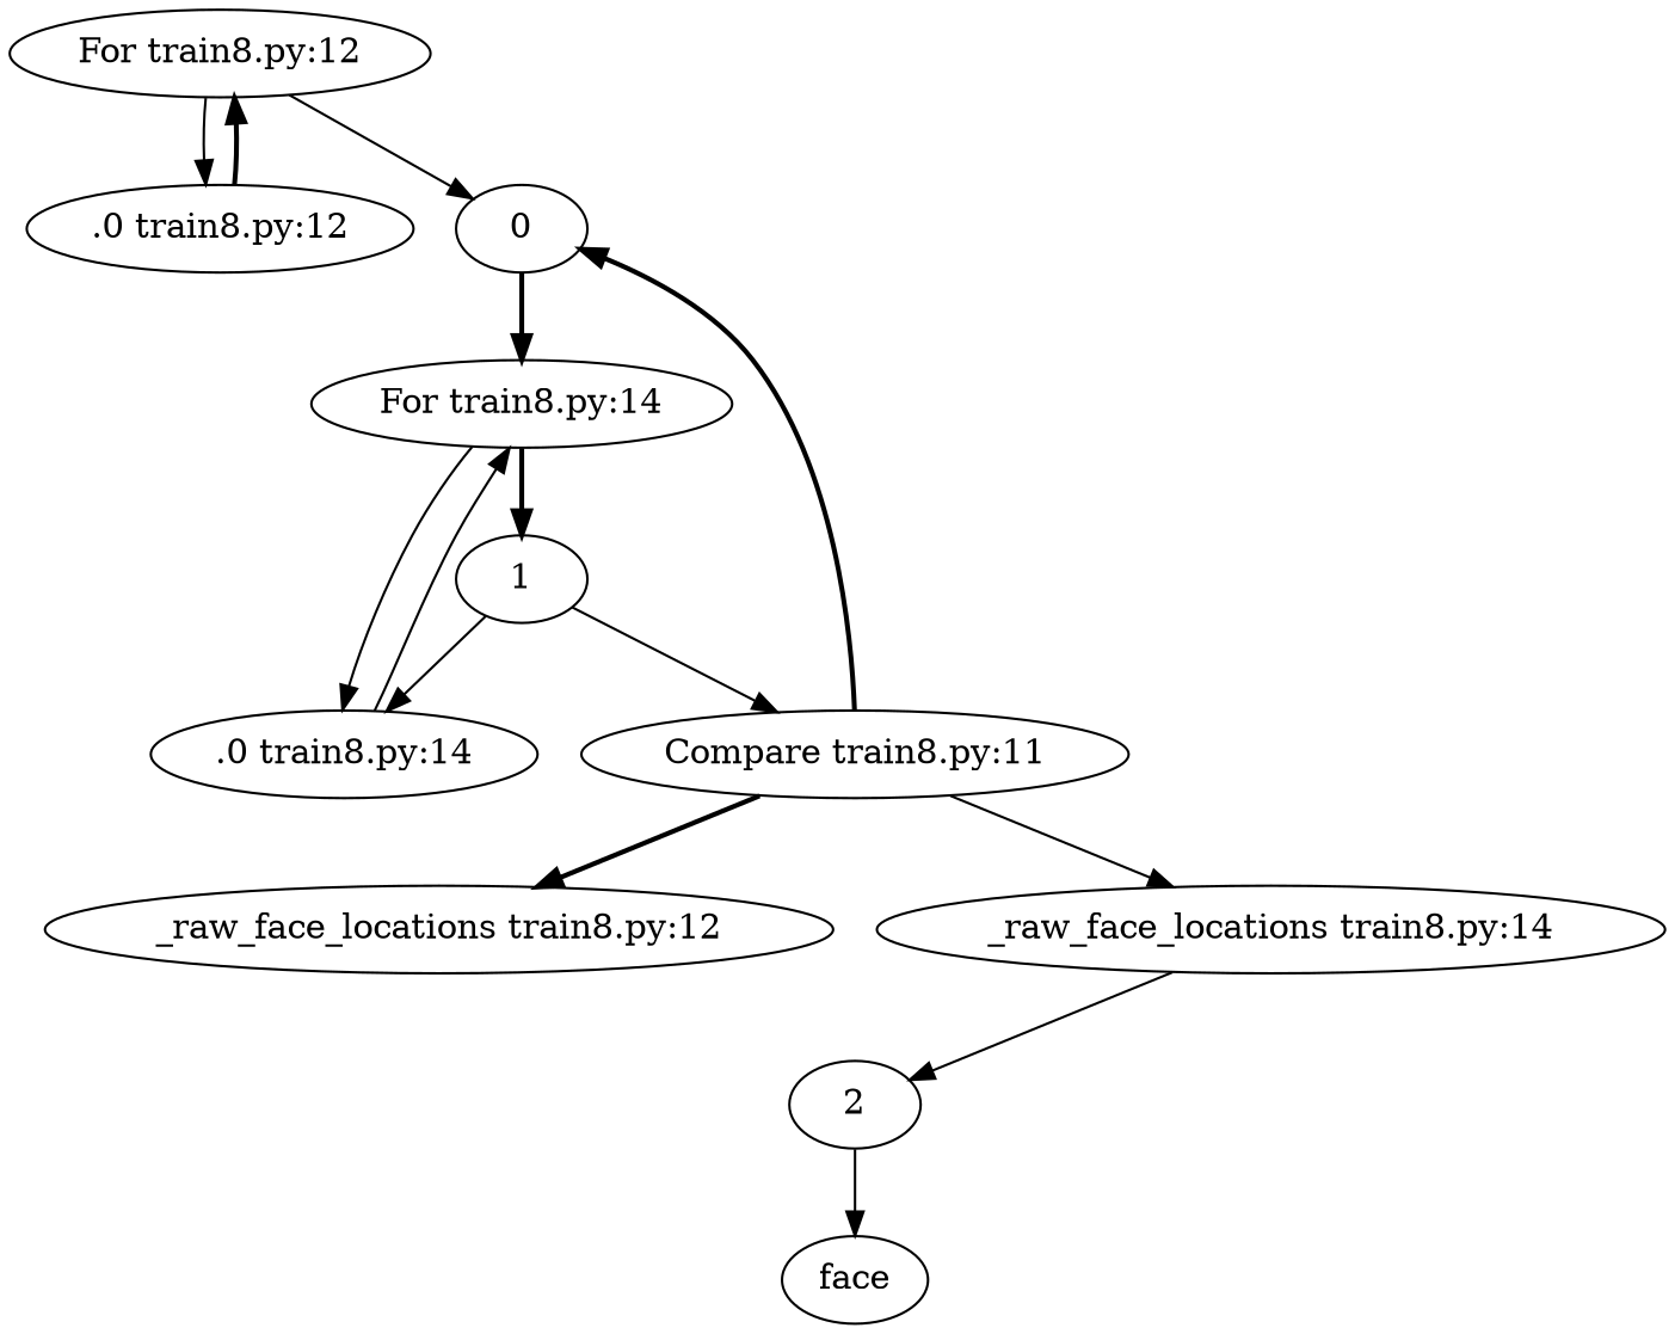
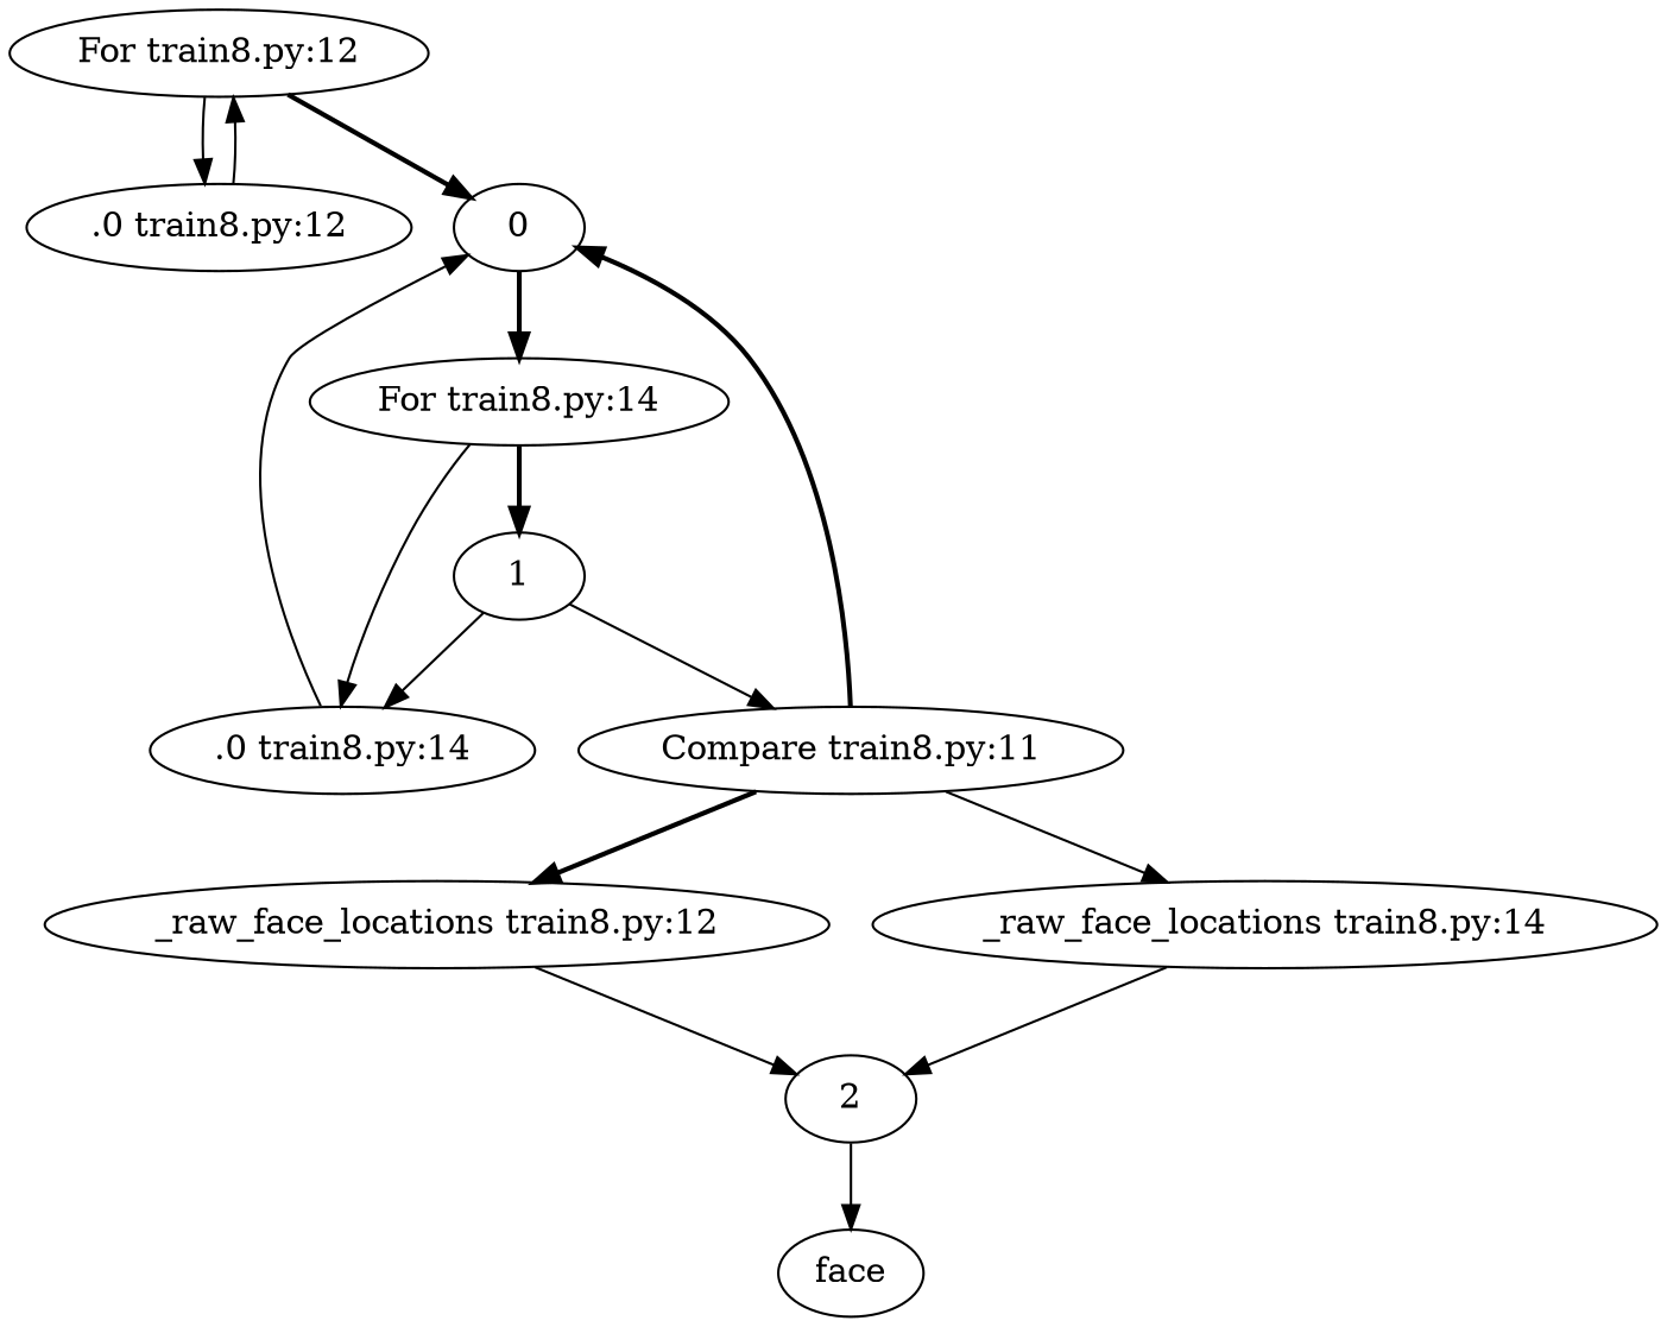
  strict digraph {
    edge [style=solid]
    "For train8.py:12"
    ".0 train8.py:12"
    0
    "For train8.py:14"
    ".0 train8.py:14"
    1
    "Compare train8.py:11"
    "_raw_face_locations train8.py:12"
    "_raw_face_locations train8.py:14"
    2
    n11 [label=face]
    "For train8.py:12" -> ".0 train8.py:12"
-   "For train8.py:12" -> 0
-   ".0 train8.py:12" -> "For train8.py:12" [style=bold]
+   "For train8.py:12" -> 0 [style=bold]
+   ".0 train8.py:12" -> "For train8.py:12"
    0 -> "For train8.py:14" [style=bold]
    "For train8.py:14" -> ".0 train8.py:14"
    "For train8.py:14" -> 1 [style=bold]
-   ".0 train8.py:14" -> "For train8.py:14"
+   ".0 train8.py:14" -> 0
    1 -> ".0 train8.py:14"
    1 -> "Compare train8.py:11"
    "Compare train8.py:11" -> 0 [style=bold]
    "Compare train8.py:11" -> "_raw_face_locations train8.py:12" [style=bold]
    "Compare train8.py:11" -> "_raw_face_locations train8.py:14"
+   "_raw_face_locations train8.py:12" -> 2
    "_raw_face_locations train8.py:14" -> 2
    2 -> n11
  }
